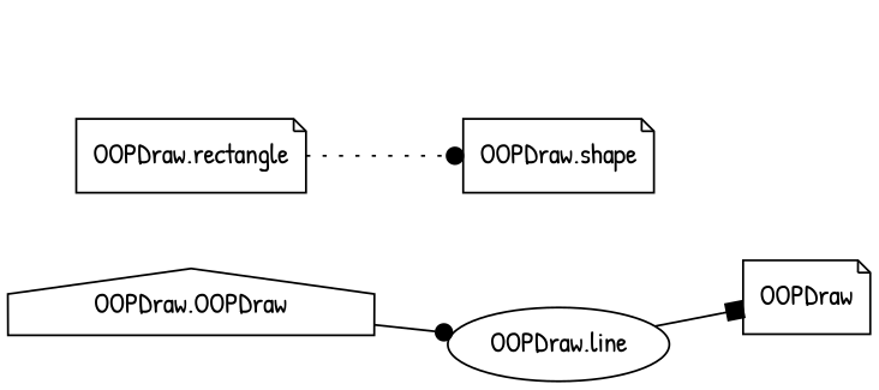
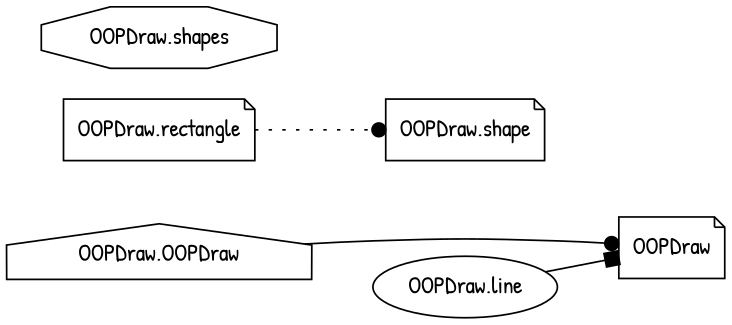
  digraph {
    fontname="Patrick Hand"
    rankdir=LR
    node [fontname="Patrick Hand" shape=note]
    edge [arrowhead=dot arrowtail=none fontname="Patrick Hand" style=solid]
    n1 [label=OOPDraw]
    n2 [label="OOPDraw.OOPDraw" shape=house]
    n3 [label="OOPDraw.line" shape=ellipse]
    n4 [label="OOPDraw.rectangle"]
    n5 [label="OOPDraw.shape"]
-   n2 -> n3
+   n6 [label="OOPDraw.shapes" shape=octagon]
+   n2 -> n1
    n3 -> n1 [arrowhead=box]
    n4 -> n5 [style=dotted]
  }
